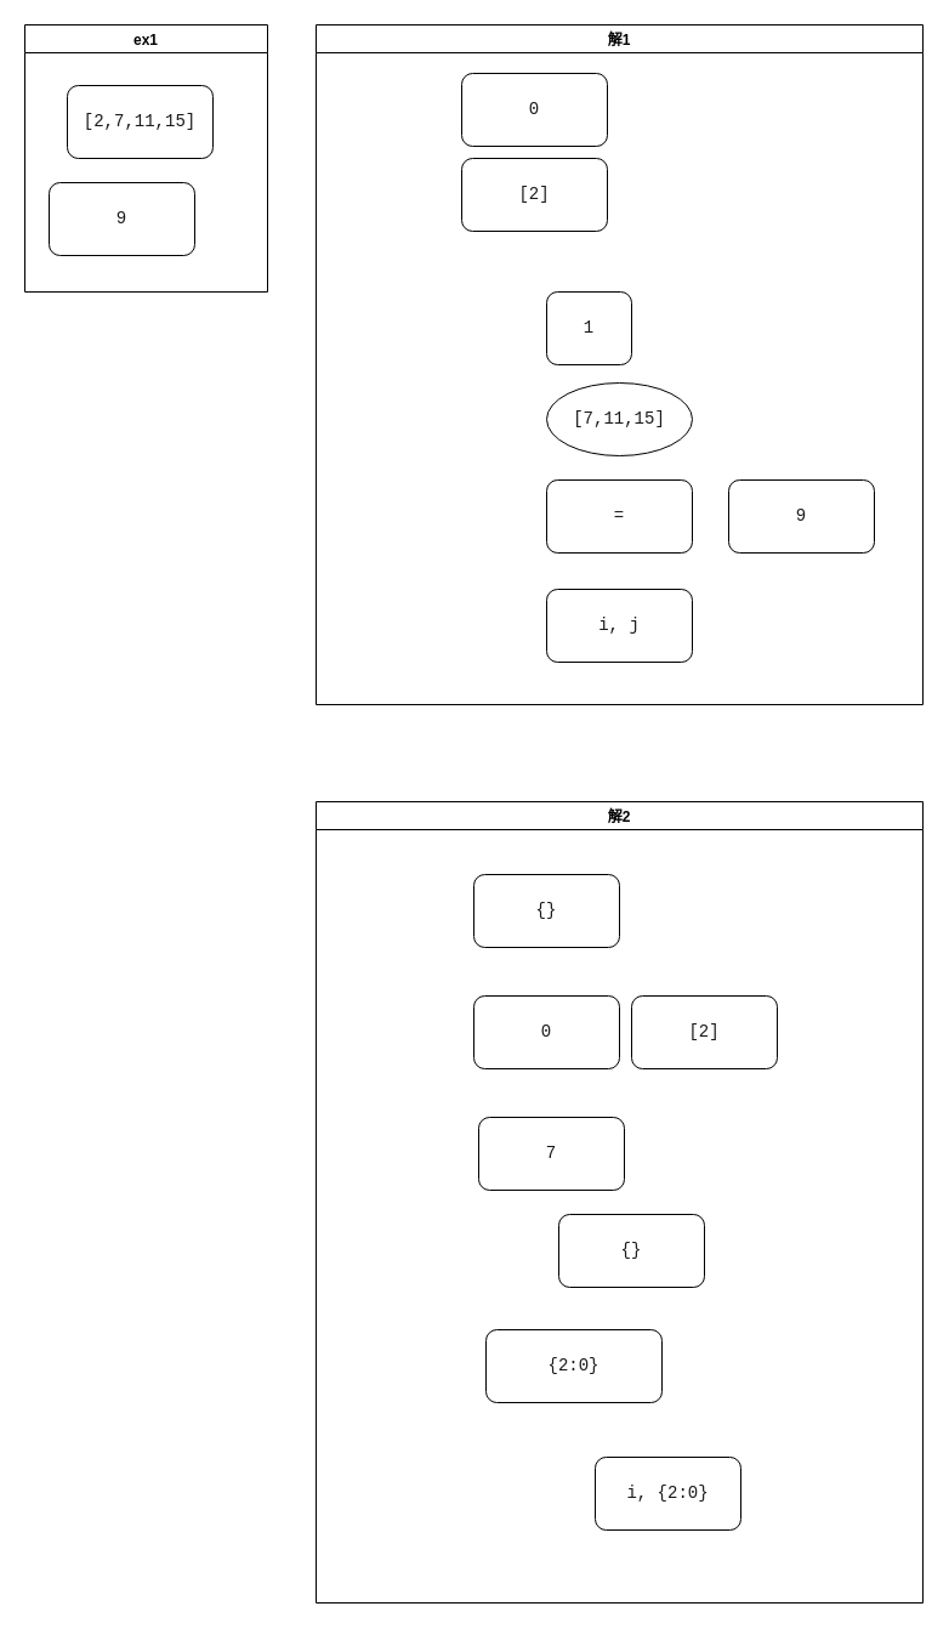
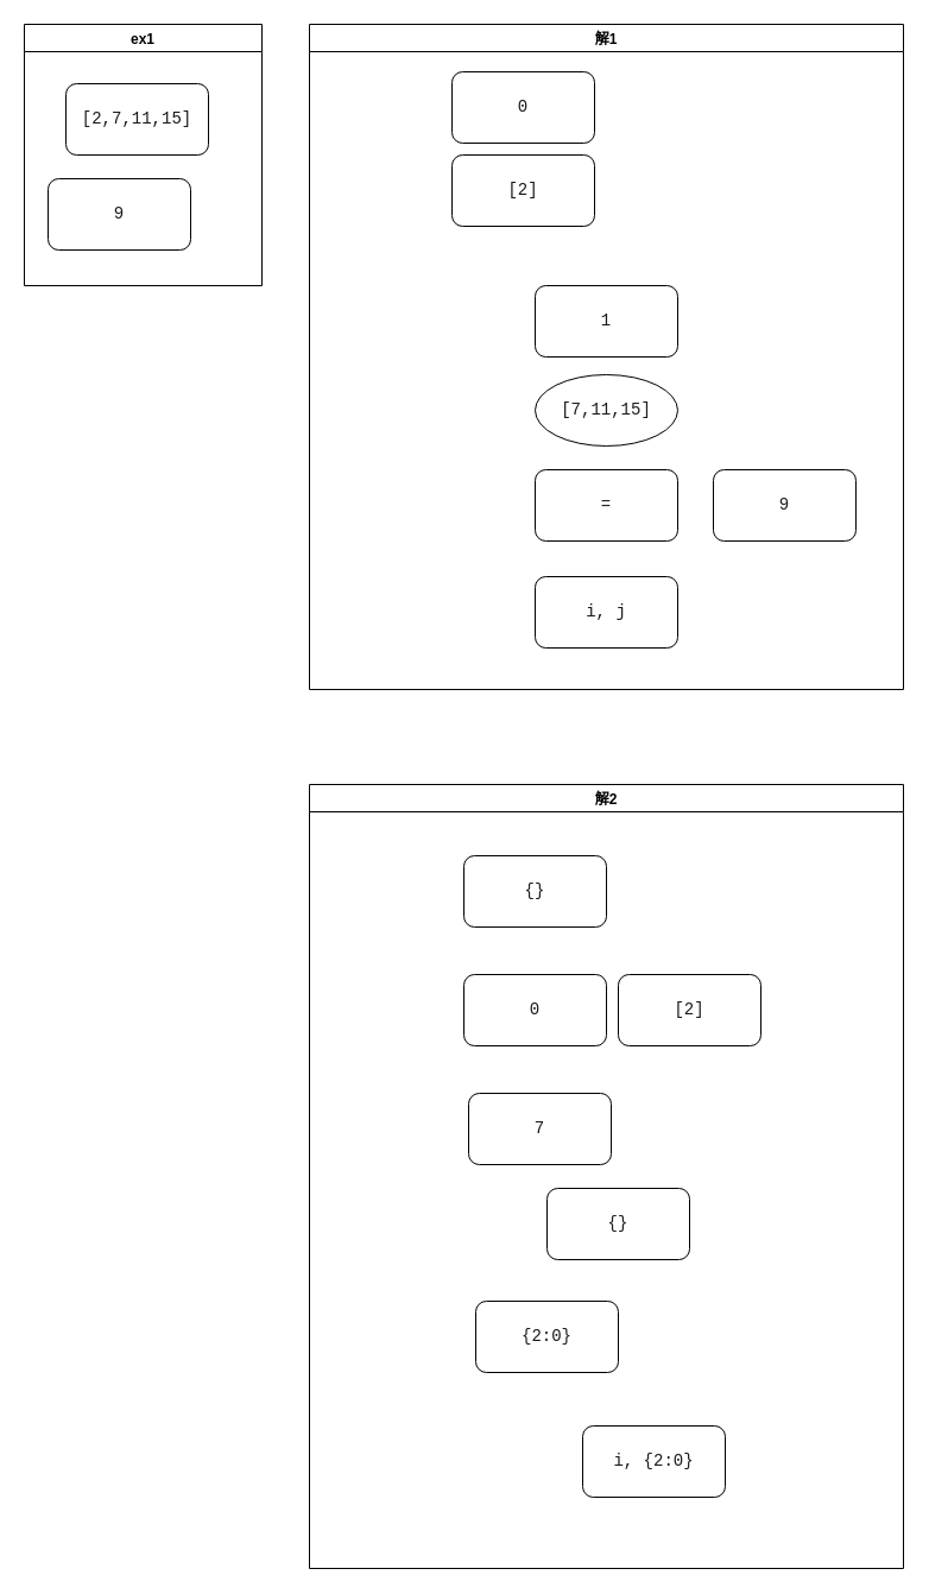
  <mxCell id="0" />
  <mxCell id="1" parent="0" />
  <mxCell id="2" value="ex1" style="swimlane;" vertex="1" parent="1"><mxGeometry x="20" y="20" width="200" height="220" as="geometry" /></mxCell>
  <mxCell id="3" value="&lt;div style=&quot;font-family: &amp;#34;consolas&amp;#34; , &amp;#34;courier new&amp;#34; , monospace ; font-size: 14px ; line-height: 19px&quot;&gt;&lt;span style=&quot;background-color: rgb(255 , 255 , 255)&quot;&gt;&lt;font color=&quot;#1a1a1a&quot;&gt;[2,7,11,15]&lt;/font&gt;&lt;/span&gt;&lt;/div&gt;" style="rounded=1;whiteSpace=wrap;html=1;" vertex="1" parent="2"><mxGeometry x="35" y="50" width="120" height="60" as="geometry" /></mxCell>
  <mxCell id="4" value="&lt;div style=&quot;font-family: &amp;#34;consolas&amp;#34; , &amp;#34;courier new&amp;#34; , monospace ; font-size: 14px ; line-height: 19px&quot;&gt;&lt;span style=&quot;background-color: rgb(255 , 255 , 255)&quot;&gt;&lt;font color=&quot;#1a1a1a&quot;&gt;9&lt;/font&gt;&lt;/span&gt;&lt;/div&gt;" style="rounded=1;whiteSpace=wrap;html=1;" vertex="1" parent="2"><mxGeometry x="20" y="130" width="120" height="60" as="geometry" /></mxCell>
  <mxCell id="5" value="解1" style="swimlane;" vertex="1" parent="1"><mxGeometry x="260" y="20" width="500" height="560" as="geometry" /></mxCell>
  <mxCell id="6" value="&lt;div style=&quot;font-family: &amp;#34;consolas&amp;#34; , &amp;#34;courier new&amp;#34; , monospace ; font-size: 14px ; line-height: 19px&quot;&gt;&lt;span style=&quot;background-color: rgb(255 , 255 , 255)&quot;&gt;&lt;font color=&quot;#1a1a1a&quot;&gt;0&lt;/font&gt;&lt;/span&gt;&lt;/div&gt;" style="rounded=1;whiteSpace=wrap;html=1;" vertex="1" parent="5"><mxGeometry x="120" y="40" width="120" height="60" as="geometry" /></mxCell>
  <mxCell id="7" value="&lt;div style=&quot;font-family: &amp;#34;consolas&amp;#34; , &amp;#34;courier new&amp;#34; , monospace ; font-size: 14px ; line-height: 19px&quot;&gt;&lt;span style=&quot;background-color: rgb(255 , 255 , 255)&quot;&gt;&lt;font color=&quot;#1a1a1a&quot;&gt;[2]&lt;/font&gt;&lt;/span&gt;&lt;/div&gt;" style="rounded=1;whiteSpace=wrap;html=1;" vertex="1" parent="5"><mxGeometry x="120" y="110" width="120" height="60" as="geometry" /></mxCell>
- <mxCell id="8" value="&lt;div style=&quot;font-family: &amp;#34;consolas&amp;#34; , &amp;#34;courier new&amp;#34; , monospace ; font-size: 14px ; line-height: 19px&quot;&gt;&lt;span style=&quot;background-color: rgb(255 , 255 , 255)&quot;&gt;&lt;font color=&quot;#1a1a1a&quot;&gt;1&lt;/font&gt;&lt;/span&gt;&lt;/div&gt;" style="rounded=1;whiteSpace=wrap;html=1;" vertex="1" parent="5"><mxGeometry x="190" y="220" width="70" height="60" as="geometry" /></mxCell>
+ <mxCell id="8" value="&lt;div style=&quot;font-family: &amp;#34;consolas&amp;#34; , &amp;#34;courier new&amp;#34; , monospace ; font-size: 14px ; line-height: 19px&quot;&gt;&lt;span style=&quot;background-color: rgb(255 , 255 , 255)&quot;&gt;&lt;font color=&quot;#1a1a1a&quot;&gt;1&lt;/font&gt;&lt;/span&gt;&lt;/div&gt;" style="rounded=1;whiteSpace=wrap;html=1;" vertex="1" parent="5"><mxGeometry x="190" y="220" width="120" height="60" as="geometry" /></mxCell>
  <mxCell id="9" value="&lt;div style=&quot;font-family: &amp;#34;consolas&amp;#34; , &amp;#34;courier new&amp;#34; , monospace ; font-size: 14px ; line-height: 19px&quot;&gt;&lt;span style=&quot;background-color: rgb(255 , 255 , 255)&quot;&gt;&lt;font color=&quot;#1a1a1a&quot;&gt;[7,11,15]&lt;/font&gt;&lt;/span&gt;&lt;/div&gt;" style="ellipse;whiteSpace=wrap;html=1;" vertex="1" parent="5"><mxGeometry x="190" y="295" width="120" height="60" as="geometry" /></mxCell>
  <mxCell id="10" value="&lt;div style=&quot;font-family: &amp;#34;consolas&amp;#34; , &amp;#34;courier new&amp;#34; , monospace ; font-size: 14px ; line-height: 19px&quot;&gt;&lt;span style=&quot;background-color: rgb(255 , 255 , 255)&quot;&gt;&lt;font color=&quot;#1a1a1a&quot;&gt;=&lt;/font&gt;&lt;/span&gt;&lt;/div&gt;" style="rounded=1;whiteSpace=wrap;html=1;" vertex="1" parent="5"><mxGeometry x="190" y="375" width="120" height="60" as="geometry" /></mxCell>
  <mxCell id="11" value="&lt;div style=&quot;font-family: &amp;#34;consolas&amp;#34; , &amp;#34;courier new&amp;#34; , monospace ; font-size: 14px ; line-height: 19px&quot;&gt;&lt;font color=&quot;#1a1a1a&quot;&gt;&lt;span style=&quot;background-color: rgb(255 , 255 , 255)&quot;&gt;i, j&lt;/span&gt;&lt;/font&gt;&lt;/div&gt;" style="rounded=1;whiteSpace=wrap;html=1;" vertex="1" parent="5"><mxGeometry x="190" y="465" width="120" height="60" as="geometry" /></mxCell>
  <mxCell id="12" value="&lt;div style=&quot;font-family: &amp;#34;consolas&amp;#34; , &amp;#34;courier new&amp;#34; , monospace ; font-size: 14px ; line-height: 19px&quot;&gt;&lt;span style=&quot;background-color: rgb(255 , 255 , 255)&quot;&gt;&lt;font color=&quot;#1a1a1a&quot;&gt;9&lt;/font&gt;&lt;/span&gt;&lt;/div&gt;" style="rounded=1;whiteSpace=wrap;html=1;" vertex="1" parent="5"><mxGeometry x="340" y="375" width="120" height="60" as="geometry" /></mxCell>
  <mxCell id="13" value="解2" style="swimlane;startSize=23;" vertex="1" parent="1"><mxGeometry x="260" y="660" width="500" height="660" as="geometry" /></mxCell>
  <mxCell id="14" value="&lt;div style=&quot;font-family: &amp;#34;consolas&amp;#34; , &amp;#34;courier new&amp;#34; , monospace ; font-size: 14px ; line-height: 19px&quot;&gt;&lt;span style=&quot;background-color: rgb(255 , 255 , 255)&quot;&gt;&lt;font color=&quot;#1a1a1a&quot;&gt;0&lt;/font&gt;&lt;/span&gt;&lt;/div&gt;" style="rounded=1;whiteSpace=wrap;html=1;" vertex="1" parent="13"><mxGeometry x="130" y="160" width="120" height="60" as="geometry" /></mxCell>
  <mxCell id="15" value="&lt;div style=&quot;font-family: &amp;#34;consolas&amp;#34; , &amp;#34;courier new&amp;#34; , monospace ; font-size: 14px ; line-height: 19px&quot;&gt;&lt;span style=&quot;background-color: rgb(255 , 255 , 255)&quot;&gt;&lt;font color=&quot;#1a1a1a&quot;&gt;[2]&lt;/font&gt;&lt;/span&gt;&lt;/div&gt;" style="rounded=1;whiteSpace=wrap;html=1;" vertex="1" parent="13"><mxGeometry x="260" y="160" width="120" height="60" as="geometry" /></mxCell>
  <mxCell id="16" value="&lt;div style=&quot;font-family: &amp;#34;consolas&amp;#34; , &amp;#34;courier new&amp;#34; , monospace ; font-size: 14px ; line-height: 19px&quot;&gt;&lt;span style=&quot;background-color: rgb(255 , 255 , 255)&quot;&gt;&lt;font color=&quot;#1a1a1a&quot;&gt;{}&lt;/font&gt;&lt;/span&gt;&lt;/div&gt;" style="rounded=1;whiteSpace=wrap;html=1;" vertex="1" parent="13"><mxGeometry x="200" y="340" width="120" height="60" as="geometry" /></mxCell>
- <mxCell id="17" value="&lt;div style=&quot;font-family: &amp;#34;consolas&amp;#34; , &amp;#34;courier new&amp;#34; , monospace ; font-size: 14px ; line-height: 19px&quot;&gt;&lt;span style=&quot;background-color: rgb(255 , 255 , 255)&quot;&gt;&lt;font color=&quot;#1a1a1a&quot;&gt;{2:0}&lt;/font&gt;&lt;/span&gt;&lt;/div&gt;" style="rounded=1;whiteSpace=wrap;html=1;" vertex="1" parent="13"><mxGeometry x="140" y="435" width="145" height="60" as="geometry" /></mxCell>
+ <mxCell id="17" value="&lt;div style=&quot;font-family: &amp;#34;consolas&amp;#34; , &amp;#34;courier new&amp;#34; , monospace ; font-size: 14px ; line-height: 19px&quot;&gt;&lt;span style=&quot;background-color: rgb(255 , 255 , 255)&quot;&gt;&lt;font color=&quot;#1a1a1a&quot;&gt;{2:0}&lt;/font&gt;&lt;/span&gt;&lt;/div&gt;" style="rounded=1;whiteSpace=wrap;html=1;" vertex="1" parent="13"><mxGeometry x="140" y="435" width="120" height="60" as="geometry" /></mxCell>
  <mxCell id="18" value="&lt;div style=&quot;font-family: &amp;#34;consolas&amp;#34; , &amp;#34;courier new&amp;#34; , monospace ; font-size: 14px ; line-height: 19px&quot;&gt;&lt;font color=&quot;#1a1a1a&quot;&gt;&lt;span style=&quot;background-color: rgb(255 , 255 , 255)&quot;&gt;i, {2:0}&lt;/span&gt;&lt;/font&gt;&lt;/div&gt;" style="rounded=1;whiteSpace=wrap;html=1;" vertex="1" parent="13"><mxGeometry x="230" y="540" width="120" height="60" as="geometry" /></mxCell>
  <mxCell id="19" value="&lt;div style=&quot;font-family: &amp;#34;consolas&amp;#34; , &amp;#34;courier new&amp;#34; , monospace ; font-size: 14px ; line-height: 19px&quot;&gt;&lt;span style=&quot;background-color: rgb(255 , 255 , 255)&quot;&gt;&lt;font color=&quot;#1a1a1a&quot;&gt;{}&lt;/font&gt;&lt;/span&gt;&lt;/div&gt;" style="rounded=1;whiteSpace=wrap;html=1;" vertex="1" parent="13"><mxGeometry x="130" y="60" width="120" height="60" as="geometry" /></mxCell>
  <mxCell id="20" value="&lt;div style=&quot;font-family: &amp;#34;consolas&amp;#34; , &amp;#34;courier new&amp;#34; , monospace ; font-size: 14px ; line-height: 19px&quot;&gt;&lt;span style=&quot;background-color: rgb(255 , 255 , 255)&quot;&gt;&lt;font color=&quot;#1a1a1a&quot;&gt;7&lt;/font&gt;&lt;/span&gt;&lt;/div&gt;" style="rounded=1;whiteSpace=wrap;html=1;" vertex="1" parent="13"><mxGeometry x="134" y="260" width="120" height="60" as="geometry" /></mxCell>
